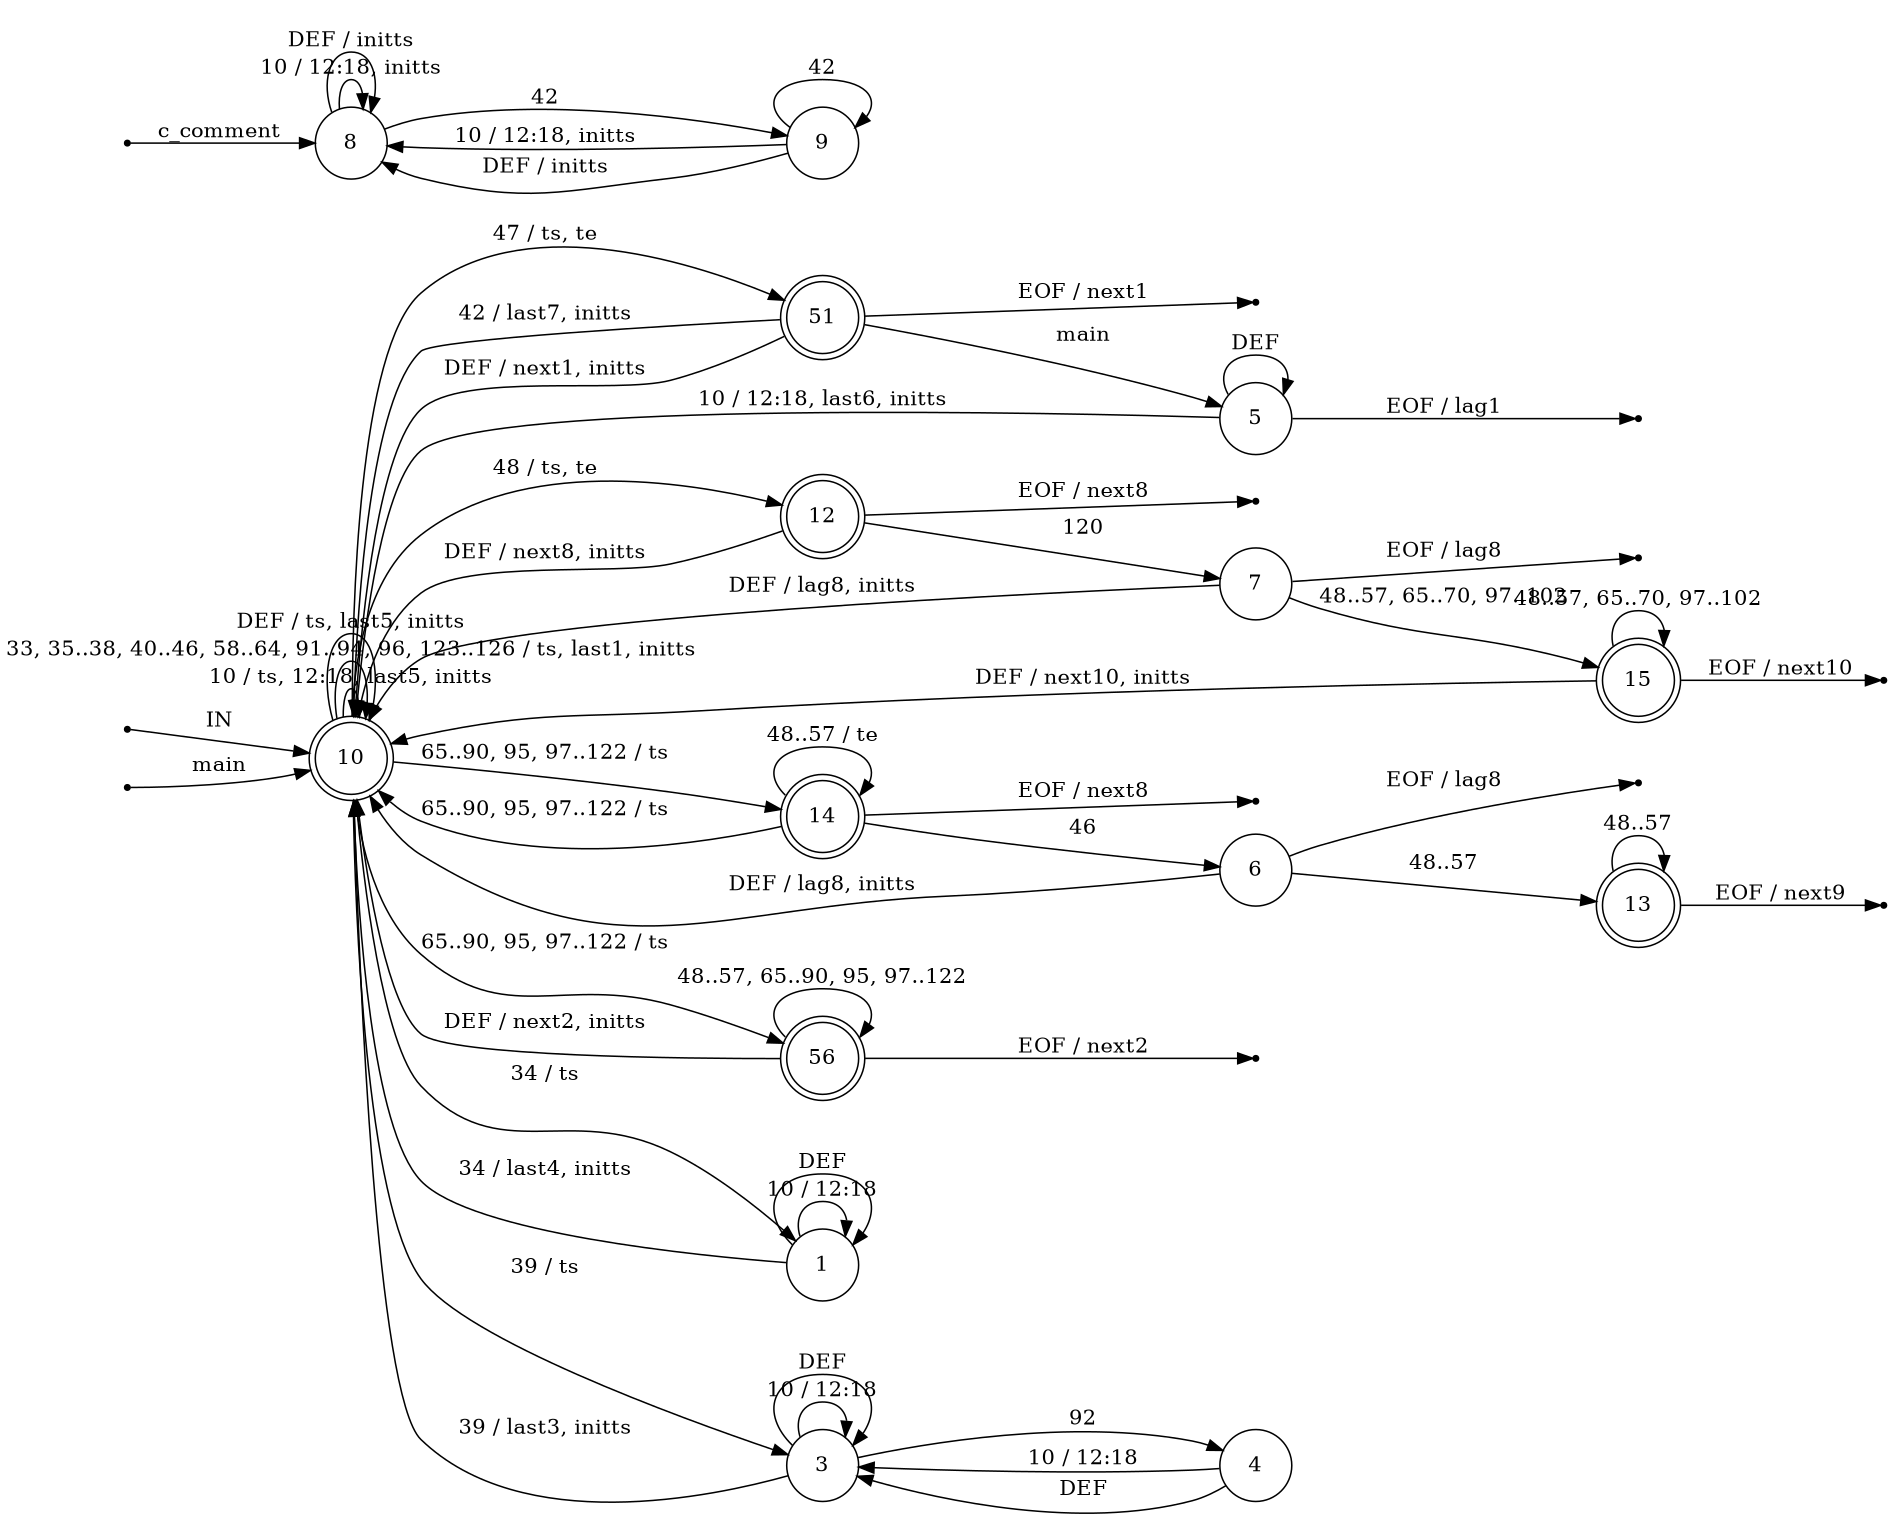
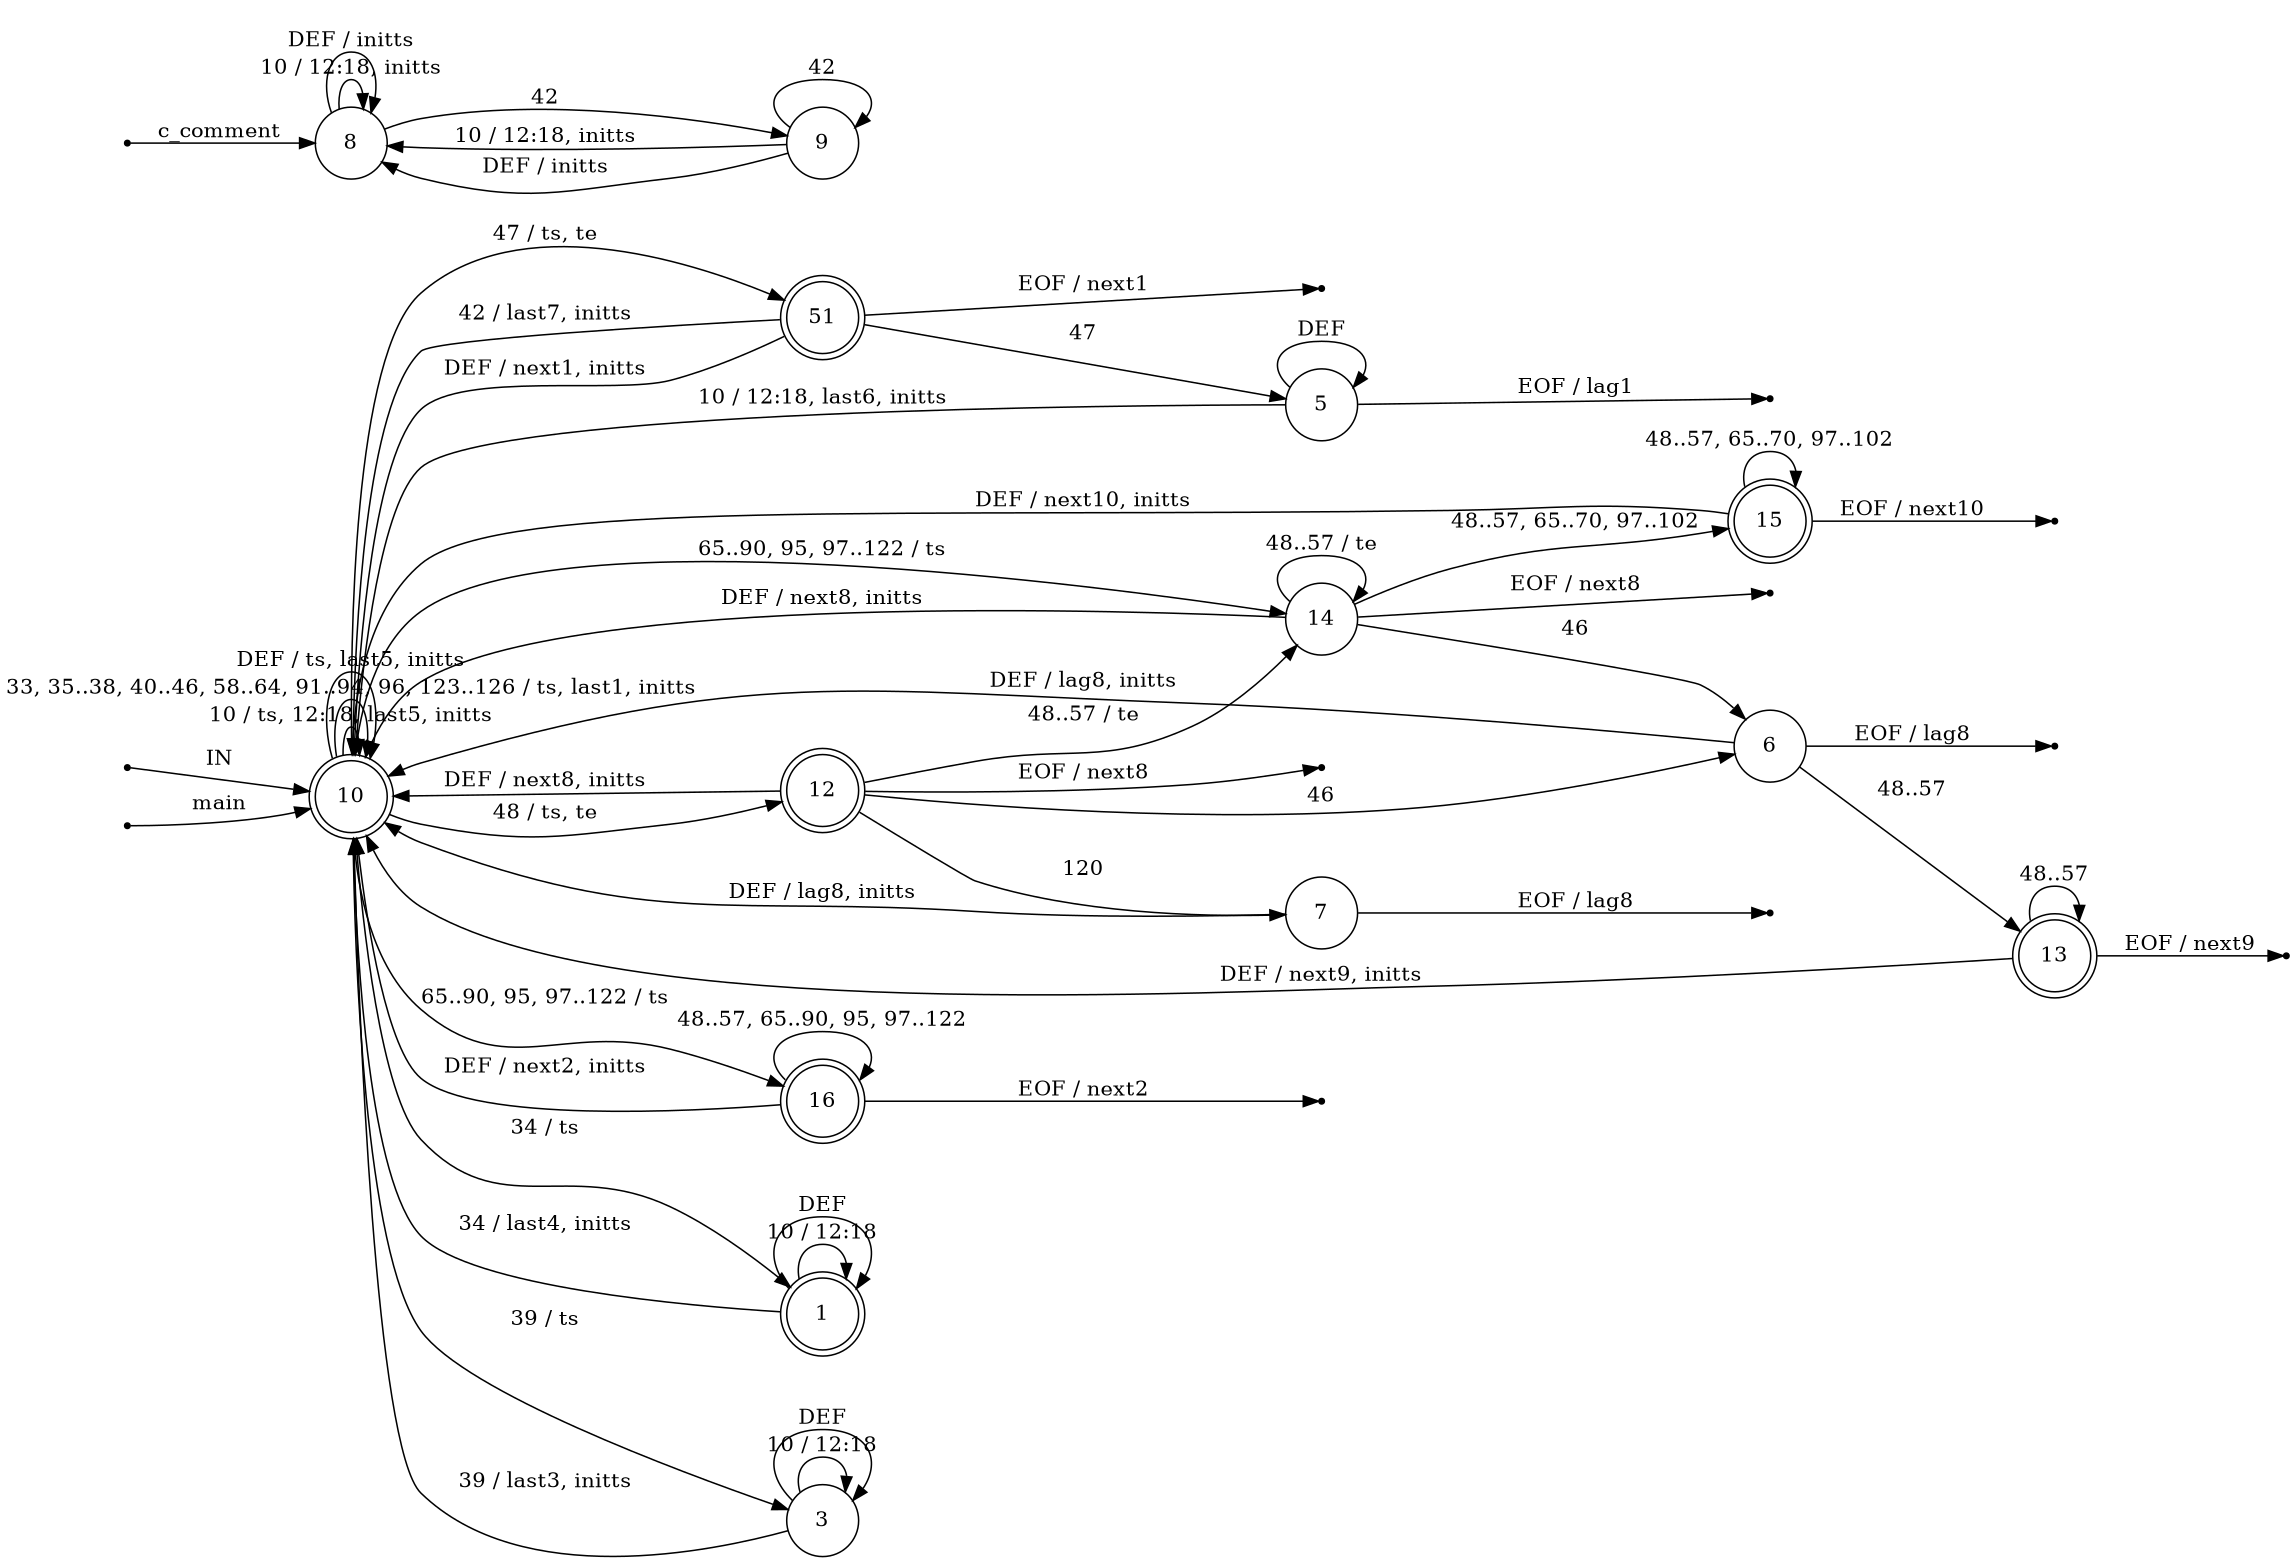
  digraph {
    rankdir=LR
    node [shape=point fixedsize=true]
    ENTRY [fixedsize=""]
    10 [height=0.65 shape=doublecircle]
    n3 [height=0.65 label=51 shape=doublecircle]
    12 [height=0.65 shape=doublecircle]
-   14 [height=0.65 shape=doublecircle]
-   16 [height=0.65 shape=doublecircle label=56]
-   1 [height=0.65 shape=circle]
+   14 [height=0.65 shape=circle]
+   16 [height=0.65 shape=doublecircle]
+   1 [height=0.65 shape=doublecircle]
    3 [height=0.65 shape=circle]
    en_8 [fixedsize=""]
    8 [height=0.65 shape=circle]
    9 [height=0.65 shape=circle]
    en_10 [fixedsize=""]
    eof_5 [fixedsize=""]
    eof_6 [fixedsize=""]
    eof_7 [fixedsize=""]
    eof_11 [fixedsize=""]
    eof_12 [fixedsize=""]
    eof_13 [fixedsize=""]
    eof_14 [fixedsize=""]
    eof_15 [fixedsize=""]
    eof_16 [fixedsize=""]
    5 [height=0.65 shape=circle]
    6 [height=0.65 shape=circle]
    7 [height=0.65 shape=circle]
-   4 [height=0.65 shape=circle]
    13 [height=0.65 shape=doublecircle]
    15 [height=0.65 shape=doublecircle]
    ENTRY -> 10 [label=IN]
    10 -> 10 [label="10 / ts, 12:18, last5, initts"]
    10 -> 10 [label="33, 35..38, 40..46, 58..64, 91..94, 96, 123..126 / ts, last1, initts"]
    10 -> 10 [label="DEF / ts, last5, initts"]
    10 -> n3 [label="47 / ts, te"]
    10 -> 12 [label="48 / ts, te"]
    10 -> 14 [label="65..90, 95, 97..122 / ts"]
    10 -> 16 [label="65..90, 95, 97..122 / ts"]
    10 -> 1 [label="34 / ts"]
    10 -> 3 [label="39 / ts"]
    n3 -> 10 [label="42 / last7, initts"]
    n3 -> 10 [label="DEF / next1, initts"]
    n3 -> eof_11 [label="EOF / next1"]
-   n3 -> 5 [label=main]
+   n3 -> 5 [label=47]
    12 -> 10 [label="DEF / next8, initts"]
+   12 -> 14 [label="48..57 / te"]
    12 -> eof_12 [label="EOF / next8"]
+   12 -> 6 [label=46]
    12 -> 7 [label=120]
-   14 -> 10 [label="65..90, 95, 97..122 / ts"]
+   14 -> 10 [label="DEF / next8, initts"]
    14 -> 14 [label="48..57 / te"]
    14 -> eof_14 [label="EOF / next8"]
    14 -> 6 [label=46]
    16 -> 10 [label="DEF / next2, initts"]
    16 -> 16 [label="48..57, 65..90, 95, 97..122"]
    16 -> eof_16 [label="EOF / next2"]
    1 -> 10 [label="34 / last4, initts"]
    1 -> 1 [label="10 / 12:18"]
    1 -> 1 [label=DEF]
    3 -> 10 [label="39 / last3, initts"]
    3 -> 3 [label="10 / 12:18"]
    3 -> 3 [label=DEF]
-   3 -> 4 [label=92]
    en_8 -> 8 [label=c_comment]
    8 -> 8 [label="10 / 12:18, initts"]
    8 -> 8 [label="DEF / initts"]
    8 -> 9 [label=42]
    9 -> 8 [label="10 / 12:18, initts"]
    9 -> 8 [label="DEF / initts"]
    9 -> 9 [label=42]
    en_10 -> 10 [label=main]
    5 -> 10 [label="10 / 12:18, last6, initts"]
    5 -> eof_5 [label="EOF / lag1"]
    5 -> 5 [label=DEF]
    6 -> 10 [label="DEF / lag8, initts"]
    6 -> eof_6 [label="EOF / lag8"]
    6 -> 13 [label="48..57"]
    7 -> 10 [label="DEF / lag8, initts"]
    7 -> eof_7 [label="EOF / lag8"]
-   7 -> 15 [label="48..57, 65..70, 97..102"]
-   4 -> 3 [label="10 / 12:18"]
-   4 -> 3 [label=DEF]
+   14 -> 15 [label="48..57, 65..70, 97..102"]
+   13 -> 10 [label="DEF / next9, initts"]
    13 -> eof_13 [label="EOF / next9"]
    13 -> 13 [label="48..57"]
    15 -> 10 [label="DEF / next10, initts"]
    15 -> eof_15 [label="EOF / next10"]
    15 -> 15 [label="48..57, 65..70, 97..102"]
  }
